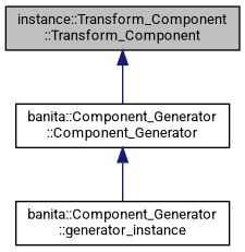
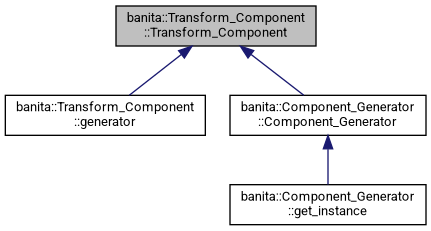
  digraph {
    fontname=Roboto
    rankdir=TB
    node [color=black fillcolor=white fontname=Roboto fontsize=10 shape=record style=filled]
    edge [color=midnightblue dir=back fontname=Roboto fontsize=10 labelfontname=Helvetica labelfontsize=10 style=solid]
-   n1 [fillcolor=grey75 fontcolor=black height=0.2 label="instance::Transform_Component\l::Transform_Component" width=0.4]
+   n1 [fillcolor=grey75 fontcolor=black height=0.2 label="banita::Transform_Component\l::Transform_Component" width=0.4]
+   n2 [height=0.2 label="banita::Transform_Component\l::generator" width=0.4]
    n3 [height=0.2 label="banita::Component_Generator\l::Component_Generator" width=0.4]
-   n4 [height=0.2 label="banita::Component_Generator\l::generator_instance" width=0.4]
+   n4 [height=0.2 label="banita::Component_Generator\l::get_instance" width=0.4]
+   n1 -> n2
    n1 -> n3
    n3 -> n4
  }
